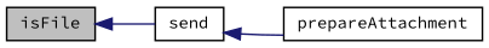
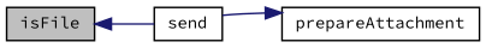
  digraph {
    fontname="Source Code Pro"
    rankdir=LR
    node [color=black fillcolor=white fontname="Source Code Pro" fontsize=10 shape=record style=filled]
    edge [color=midnightblue dir=back fontname="Source Code Pro" fontsize=10 labelfontname=Helvetica labelfontsize=10 style=solid]
    n1 [fillcolor=grey75 fontcolor=black height=0.2 label=isFile width=0.4]
    n2 [height=0.2 label=send width=0.4]
    n3 [height=0.2 label=prepareAttachment width=0.4]
    n1 -> n2
-   n2 -> n3
+   n3 -> n2
  }
